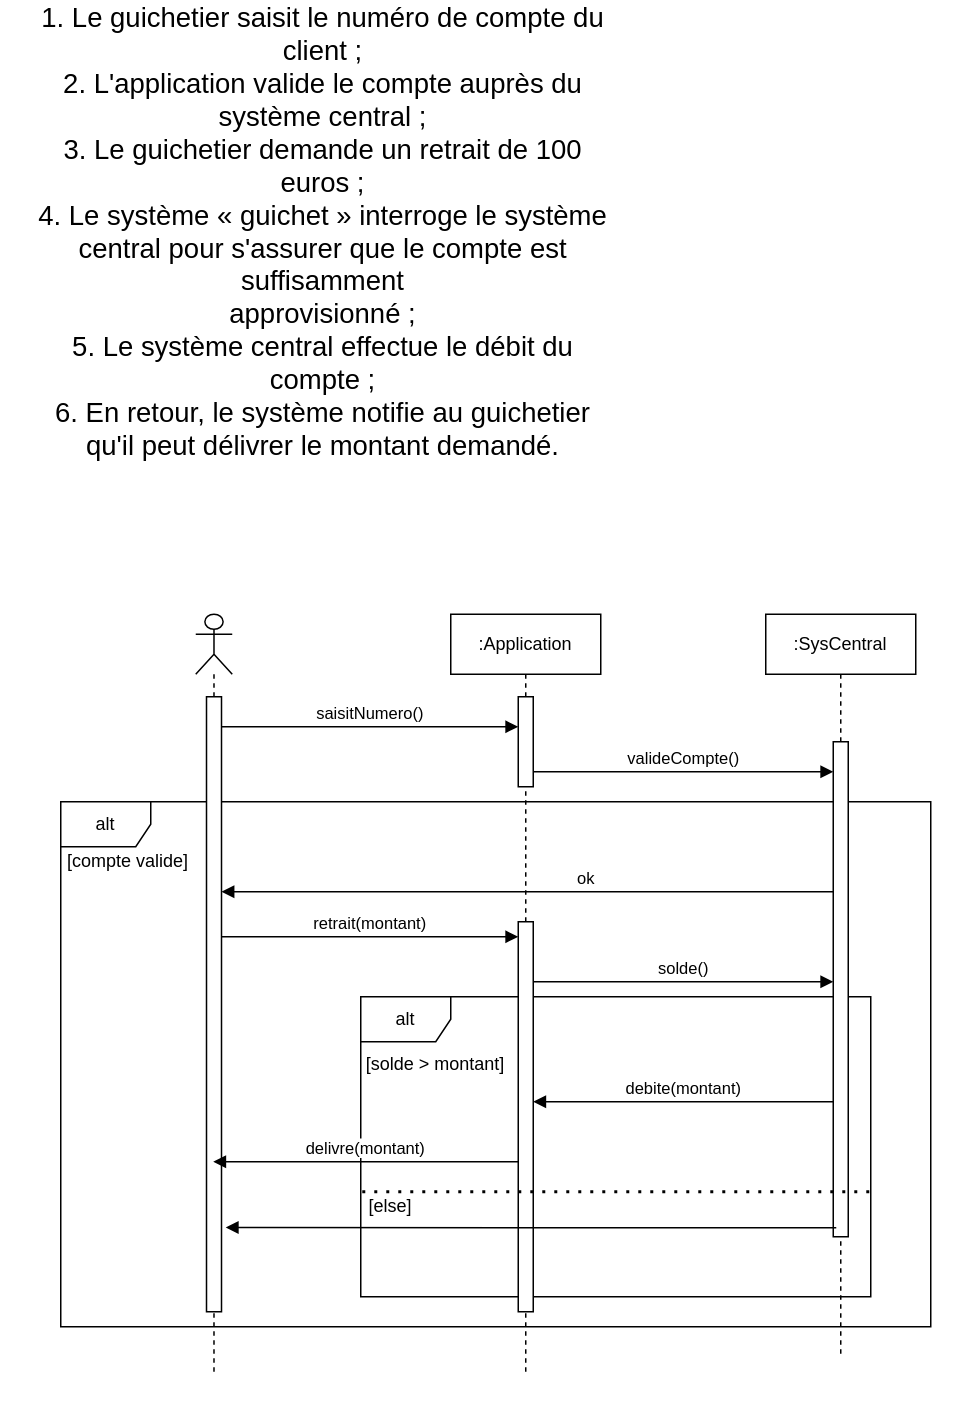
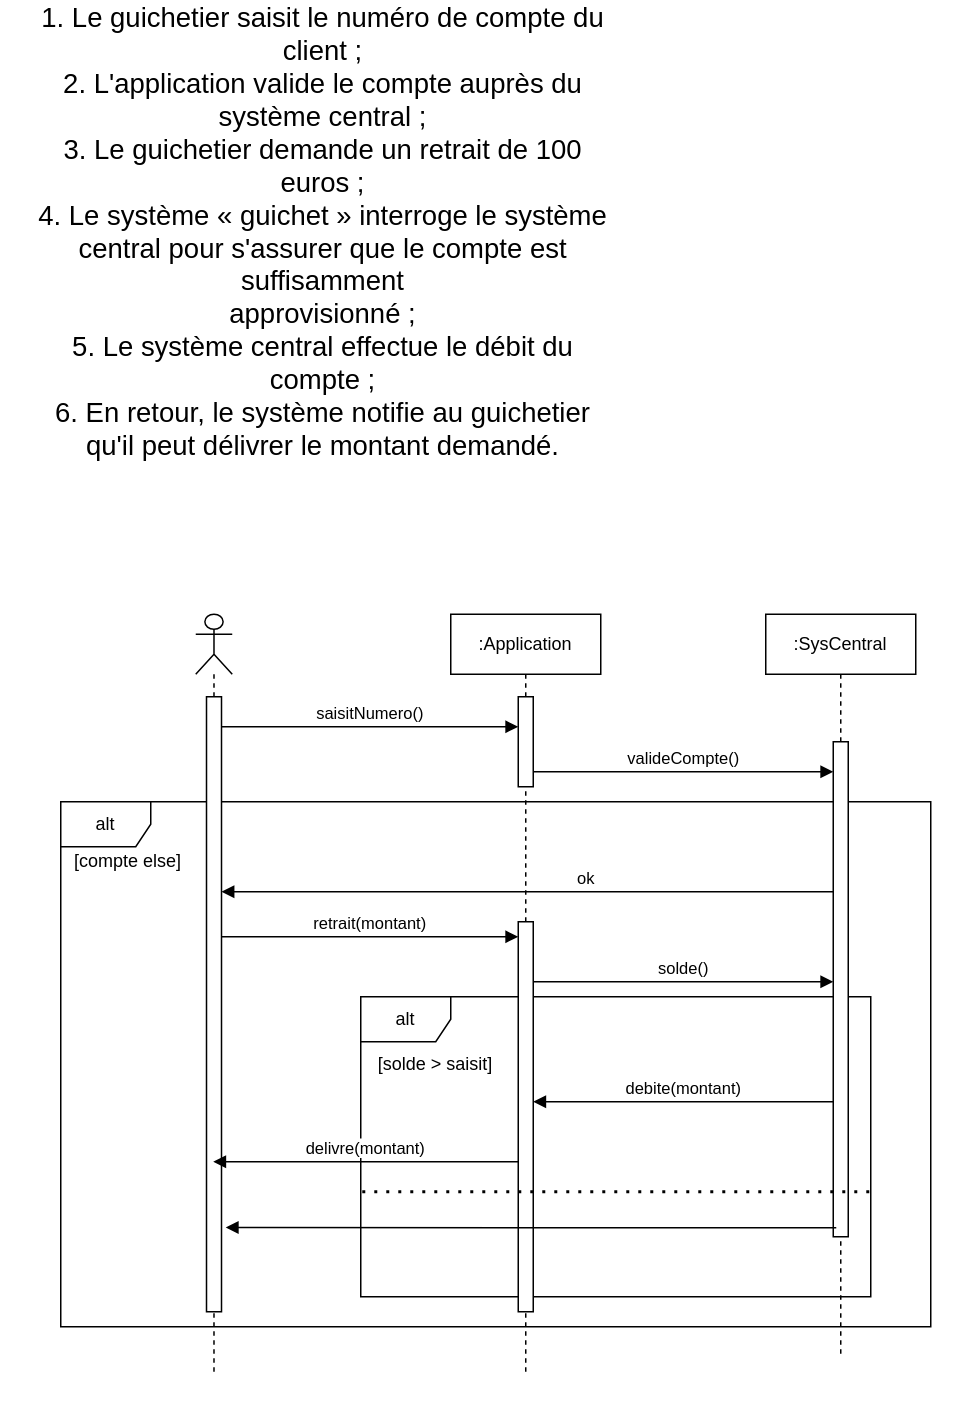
  <mxCell id="0" />
  <mxCell id="1" parent="0" />
  <mxCell id="2" value="alt" style="shape=umlFrame;whiteSpace=wrap;html=1;fillColor=none;" vertex="1" parent="1"><mxGeometry x="40" y="410" width="580" height="350" as="geometry" /></mxCell>
  <mxCell id="3" value="alt" style="shape=umlFrame;whiteSpace=wrap;html=1;fillColor=none;" vertex="1" parent="1"><mxGeometry x="240" y="540" width="340" height="200" as="geometry" /></mxCell>
  <mxCell id="4" value="&lt;span class=&quot;markedContent&quot; id=&quot;page3R_mcid14&quot;&gt;&lt;span style=&quot;left: 117.958px ; top: 990.589px ; font-size: 18.333px ; font-family: sans-serif ; transform: scalex(0.919)&quot; dir=&quot;ltr&quot;&gt;1. Le guichetier saisit le numéro de compte du client ;&lt;/span&gt;&lt;span style=&quot;left: 516.05px ; top: 990.589px ; font-size: 18.333px ; font-family: sans-serif&quot; dir=&quot;ltr&quot;&gt; &lt;/span&gt;&lt;/span&gt;&lt;span class=&quot;markedContent&quot; id=&quot;page3R_mcid15&quot;&gt;&lt;br&gt;&lt;span style=&quot;left: 117.958px ; top: 1028.09px ; font-size: 18.333px ; font-family: sans-serif ; transform: scalex(0.916)&quot; dir=&quot;ltr&quot;&gt;2. L'application valide le compte auprès du système central ;&lt;/span&gt;&lt;span style=&quot;left: 566.917px ; top: 1028.09px ; font-size: 18.333px ; font-family: sans-serif&quot; dir=&quot;ltr&quot;&gt; &lt;/span&gt;&lt;/span&gt;&lt;span class=&quot;markedContent&quot; id=&quot;page3R_mcid16&quot;&gt;&lt;br&gt;&lt;span style=&quot;left: 117.958px ; top: 1065.64px ; font-size: 18.333px ; font-family: sans-serif ; transform: scalex(0.916)&quot; dir=&quot;ltr&quot;&gt;3. Le guichetier demande un retrait de 100 euros ;&lt;/span&gt;&lt;span style=&quot;left: 491.467px ; top: 1065.64px ; font-size: 18.333px ; font-family: sans-serif&quot; dir=&quot;ltr&quot;&gt; &lt;/span&gt;&lt;/span&gt;&lt;span class=&quot;markedContent&quot; id=&quot;page3R_mcid17&quot;&gt;&lt;br&gt;&lt;span style=&quot;left: 117.958px ; top: 1103.14px ; font-size: 18.333px ; font-family: sans-serif ; transform: scalex(0.883)&quot; dir=&quot;ltr&quot;&gt;4. Le système «&lt;/span&gt;&lt;span style=&quot;left: 232.583px ; top: 1103.14px ; font-size: 18.333px ; font-family: sans-serif&quot; dir=&quot;ltr&quot;&gt; &lt;/span&gt;&lt;span style=&quot;left: 236.75px ; top: 1103.14px ; font-size: 18.333px ; font-family: sans-serif ; transform: scalex(0.906)&quot; dir=&quot;ltr&quot;&gt;gu&lt;/span&gt;&lt;span style=&quot;left: 255.133px ; top: 1103.14px ; font-size: 18.333px ; font-family: sans-serif ; transform: scalex(0.954)&quot; dir=&quot;ltr&quot;&gt;ichet&lt;/span&gt;&lt;span style=&quot;left: 292.217px ; top: 1103.14px ; font-size: 18.333px ; font-family: sans-serif&quot; dir=&quot;ltr&quot;&gt; &lt;/span&gt;&lt;span style=&quot;left: 296.383px ; top: 1103.14px ; font-size: 18.333px ; font-family: sans-serif ; transform: scalex(0.922)&quot; dir=&quot;ltr&quot;&gt;» interroge le système central pour s'assurer que le compte est suffisamment &lt;/span&gt;&lt;br&gt;&lt;span style=&quot;left: 117.958px ; top: 1127.31px ; font-size: 18.333px ; font-family: sans-serif ; transform: scalex(0.924)&quot; dir=&quot;ltr&quot;&gt;approvisionné ;&lt;/span&gt;&lt;span style=&quot;left: 233px ; top: 1127.31px ; font-size: 18.333px ; font-family: sans-serif&quot; dir=&quot;ltr&quot;&gt; &lt;/span&gt;&lt;/span&gt;&lt;span class=&quot;markedContent&quot; id=&quot;page3R_mcid18&quot;&gt;&lt;br&gt;&lt;span style=&quot;left: 117.958px ; top: 1164.39px ; font-size: 18.333px ; font-family: sans-serif ; transform: scalex(0.921)&quot; dir=&quot;ltr&quot;&gt;5. Le système central effectue le débit du compte ;&lt;/span&gt;&lt;span style=&quot;left: 495.217px ; top: 1164.39px ; font-size: 18.333px ; font-family: sans-serif&quot; dir=&quot;ltr&quot;&gt; &lt;/span&gt;&lt;/span&gt;&lt;span class=&quot;markedContent&quot; id=&quot;page3R_mcid19&quot;&gt;&lt;br&gt;&lt;span style=&quot;left: 117.958px ; top: 1201.94px ; font-size: 18.333px ; font-family: sans-serif ; transform: scalex(0.932)&quot; dir=&quot;ltr&quot;&gt;6. En retour, le système notifie au guichetier qu'il peut délivrer le montant demandé.&lt;/span&gt;&lt;/span&gt;" style="text;html=1;strokeColor=none;fillColor=none;align=center;verticalAlign=middle;whiteSpace=wrap;rounded=0;" vertex="1" parent="1"><mxGeometry x="20" y="20" width="390" height="20" as="geometry" /></mxCell>
  <mxCell id="5" value="" style="shape=umlLifeline;participant=umlActor;perimeter=lifelinePerimeter;whiteSpace=wrap;html=1;container=1;collapsible=0;recursiveResize=0;verticalAlign=top;spacingTop=36;outlineConnect=0;" vertex="1" parent="1"><mxGeometry x="130" y="285" width="24.33" height="505" as="geometry" /></mxCell>
  <mxCell id="6" value=":Application" style="shape=umlLifeline;perimeter=lifelinePerimeter;whiteSpace=wrap;html=1;container=1;collapsible=0;recursiveResize=0;outlineConnect=0;" vertex="1" parent="1"><mxGeometry x="300" y="285" width="100" height="505" as="geometry" /></mxCell>
  <mxCell id="7" value=":SysCentral" style="shape=umlLifeline;perimeter=lifelinePerimeter;whiteSpace=wrap;html=1;container=1;collapsible=0;recursiveResize=0;outlineConnect=0;" vertex="1" parent="1"><mxGeometry x="510" y="285" width="100" height="495" as="geometry" /></mxCell>
  <mxCell id="8" value="saisitNumero()" style="html=1;verticalAlign=bottom;endArrow=block;" edge="1" parent="1" source="14" target="11"><mxGeometry width="80" relative="1" as="geometry"><mxPoint x="400" y="300" as="sourcePoint" /><mxPoint x="480" y="300" as="targetPoint" /><Array as="points"><mxPoint x="220" y="360" /></Array></mxGeometry></mxCell>
  <mxCell id="9" value="valideCompte()" style="html=1;verticalAlign=bottom;endArrow=block;" edge="1" parent="1" source="11" target="12"><mxGeometry width="80" relative="1" as="geometry"><mxPoint x="450" y="350" as="sourcePoint" /><mxPoint x="530" y="350" as="targetPoint" /><Array as="points"><mxPoint x="420" y="390" /></Array></mxGeometry></mxCell>
  <mxCell id="10" value="&lt;div&gt;ok&lt;/div&gt;" style="html=1;verticalAlign=bottom;endArrow=block;" edge="1" parent="1" source="12" target="14"><mxGeometry x="-0.191" width="80" relative="1" as="geometry"><mxPoint x="540" y="470" as="sourcePoint" /><mxPoint x="580" y="310" as="targetPoint" /><Array as="points"><mxPoint x="430" y="470" /></Array><mxPoint as="offset" /></mxGeometry></mxCell>
  <mxCell id="11" value="" style="html=1;points=[];perimeter=orthogonalPerimeter;" vertex="1" parent="1"><mxGeometry x="345" y="340" width="10" height="60" as="geometry" /></mxCell>
  <mxCell id="12" value="" style="html=1;points=[];perimeter=orthogonalPerimeter;" vertex="1" parent="1"><mxGeometry x="555" y="370" width="10" height="330" as="geometry" /></mxCell>
- <mxCell id="13" value="[compte valide]" style="text;html=1;strokeColor=none;fillColor=none;align=center;verticalAlign=middle;whiteSpace=wrap;rounded=0;" vertex="1" parent="1"><mxGeometry x="40" y="440" width="90" height="20" as="geometry" /></mxCell>
+ <mxCell id="13" value="[compte else]" style="text;html=1;strokeColor=none;fillColor=none;align=center;verticalAlign=middle;whiteSpace=wrap;rounded=0;" vertex="1" parent="1"><mxGeometry x="40" y="440" width="90" height="20" as="geometry" /></mxCell>
  <mxCell id="14" value="" style="html=1;points=[];perimeter=orthogonalPerimeter;" vertex="1" parent="1"><mxGeometry x="137.17" y="340" width="10" height="410" as="geometry" /></mxCell>
  <mxCell id="15" value="" style="html=1;points=[];perimeter=orthogonalPerimeter;" vertex="1" parent="1"><mxGeometry x="345" y="490" width="10" height="260" as="geometry" /></mxCell>
  <mxCell id="16" value="retrait(montant)" style="html=1;verticalAlign=bottom;endArrow=block;" edge="1" parent="1" source="14" target="15"><mxGeometry width="80" relative="1" as="geometry"><mxPoint x="440" y="490" as="sourcePoint" /><mxPoint x="520" y="490" as="targetPoint" /><Array as="points"><mxPoint x="210" y="500" /></Array></mxGeometry></mxCell>
  <mxCell id="17" value="solde()" style="html=1;verticalAlign=bottom;endArrow=block;" edge="1" parent="1" source="15" target="12"><mxGeometry width="80" relative="1" as="geometry"><mxPoint x="370" y="420" as="sourcePoint" /><mxPoint x="450" y="420" as="targetPoint" /><Array as="points"><mxPoint x="410" y="530" /></Array></mxGeometry></mxCell>
- <mxCell id="18" value="[solde &amp;gt; montant]" style="text;html=1;strokeColor=none;fillColor=none;align=center;verticalAlign=middle;whiteSpace=wrap;rounded=0;" vertex="1" parent="1"><mxGeometry x="240" y="575" width="100" height="20" as="geometry" /></mxCell>
+ <mxCell id="18" value="[solde &amp;gt; saisit]" style="text;html=1;strokeColor=none;fillColor=none;align=center;verticalAlign=middle;whiteSpace=wrap;rounded=0;" vertex="1" parent="1"><mxGeometry x="240" y="575" width="100" height="20" as="geometry" /></mxCell>
  <mxCell id="19" value="debite(montant)" style="html=1;verticalAlign=bottom;endArrow=block;" edge="1" parent="1" source="12" target="15"><mxGeometry width="80" relative="1" as="geometry"><mxPoint x="360" y="500" as="sourcePoint" /><mxPoint x="440" y="500" as="targetPoint" /><Array as="points"><mxPoint x="390" y="610" /></Array></mxGeometry></mxCell>
  <mxCell id="20" value="delivre(montant)" style="html=1;verticalAlign=bottom;endArrow=block;" edge="1" parent="1" source="15" target="5"><mxGeometry width="80" relative="1" as="geometry"><mxPoint x="360" y="540" as="sourcePoint" /><mxPoint x="440" y="540" as="targetPoint" /><Array as="points"><mxPoint x="270" y="650" /></Array></mxGeometry></mxCell>
  <mxCell id="21" value="" style="endArrow=none;dashed=1;html=1;dashPattern=1 3;strokeWidth=2;entryX=1.003;entryY=0.65;entryDx=0;entryDy=0;entryPerimeter=0;exitX=0.003;exitY=0.65;exitDx=0;exitDy=0;exitPerimeter=0;" edge="1" parent="1" source="3" target="3"><mxGeometry width="50" height="50" relative="1" as="geometry"><mxPoint x="330" y="620" as="sourcePoint" /><mxPoint x="380" y="570" as="targetPoint" /></mxGeometry></mxCell>
- <mxCell id="22" value="[else]" style="text;html=1;strokeColor=none;fillColor=none;align=center;verticalAlign=middle;whiteSpace=wrap;rounded=0;" vertex="1" parent="1"><mxGeometry x="240" y="670" width="40" height="20" as="geometry" /></mxCell>
  <mxCell id="23" value="" style="html=1;verticalAlign=bottom;endArrow=block;exitX=0.2;exitY=0.982;exitDx=0;exitDy=0;exitPerimeter=0;entryX=1.283;entryY=0.863;entryDx=0;entryDy=0;entryPerimeter=0;" edge="1" parent="1" source="12" target="14"><mxGeometry width="80" relative="1" as="geometry"><mxPoint x="310" y="600" as="sourcePoint" /><mxPoint x="390" y="600" as="targetPoint" /></mxGeometry></mxCell>
